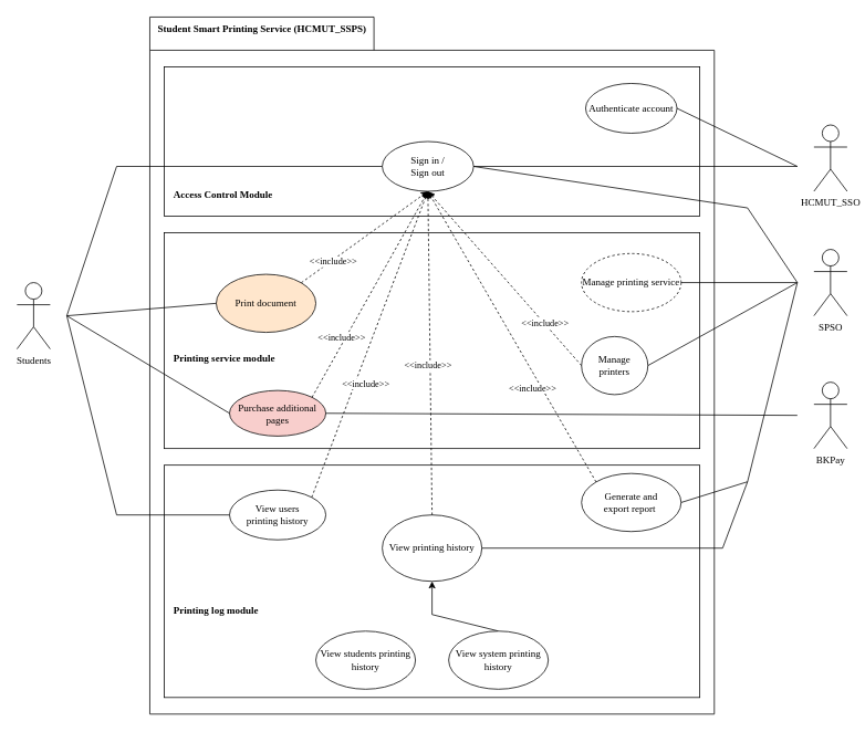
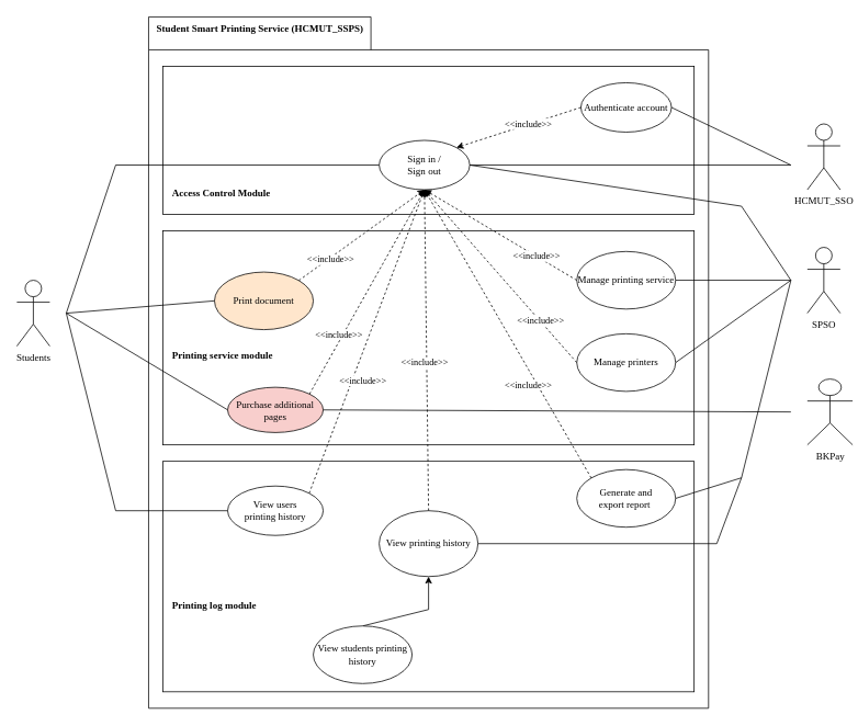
  <mxCell id="0" />
  <mxCell id="1" parent="0" />
  <mxCell id="2" value="]" style="shape=folder;fontStyle=1;spacingTop=10;tabWidth=270;tabHeight=40;tabPosition=left;html=1;whiteSpace=wrap;" vertex="1" parent="1"><mxGeometry x="180" y="20" width="680" height="840" as="geometry" /></mxCell>
  <mxCell id="3" value="&lt;div&gt;&lt;b style=&quot;font-family: &amp;quot;Times New Roman&amp;quot;; background-color: initial;&quot;&gt;&amp;nbsp; &amp;nbsp;&lt;/b&gt;&lt;/div&gt;&lt;div&gt;&lt;b style=&quot;font-family: &amp;quot;Times New Roman&amp;quot;; background-color: initial;&quot;&gt;&lt;br&gt;&lt;/b&gt;&lt;/div&gt;&lt;div&gt;&lt;b style=&quot;font-family: &amp;quot;Times New Roman&amp;quot;; background-color: initial;&quot;&gt;&lt;br&gt;&lt;/b&gt;&lt;/div&gt;&lt;div&gt;&lt;b style=&quot;font-family: &amp;quot;Times New Roman&amp;quot;; background-color: initial;&quot;&gt;&lt;br&gt;&lt;/b&gt;&lt;/div&gt;&lt;div&gt;&lt;b style=&quot;font-family: &amp;quot;Times New Roman&amp;quot;; background-color: initial;&quot;&gt;&lt;br&gt;&lt;/b&gt;&lt;/div&gt;&lt;div&gt;&lt;b style=&quot;font-family: &amp;quot;Times New Roman&amp;quot;; background-color: initial;&quot;&gt;&amp;nbsp; &amp;nbsp;Printing log module&lt;/b&gt;&lt;br&gt;&lt;/div&gt;" style="rounded=0;whiteSpace=wrap;html=1;align=left;" vertex="1" parent="1"><mxGeometry x="197.5" y="560" width="645" height="280" as="geometry" /></mxCell>
  <mxCell id="4" value="&lt;div&gt;&lt;b style=&quot;font-family: &amp;quot;Times New Roman&amp;quot;; background-color: initial;&quot;&gt;&amp;nbsp;&lt;/b&gt;&lt;/div&gt;&lt;div&gt;&lt;b style=&quot;font-family: &amp;quot;Times New Roman&amp;quot;; background-color: initial;&quot;&gt;&amp;nbsp; &amp;nbsp;&lt;br&gt;&lt;br&gt;&amp;nbsp; &amp;nbsp;Printing service module&lt;/b&gt;&lt;br&gt;&lt;/div&gt;" style="rounded=0;whiteSpace=wrap;html=1;align=left;" vertex="1" parent="1"><mxGeometry x="197.5" y="280" width="645" height="260" as="geometry" /></mxCell>
  <mxCell id="5" value="&lt;div&gt;&lt;b style=&quot;font-family: &amp;quot;Times New Roman&amp;quot;; background-color: initial;&quot;&gt;&lt;br&gt;&lt;/b&gt;&lt;/div&gt;&lt;div&gt;&lt;b style=&quot;font-family: &amp;quot;Times New Roman&amp;quot;; background-color: initial;&quot;&gt;&lt;br&gt;&lt;/b&gt;&lt;/div&gt;&lt;div&gt;&lt;b style=&quot;font-family: &amp;quot;Times New Roman&amp;quot;; background-color: initial;&quot;&gt;&lt;br&gt;&lt;/b&gt;&lt;/div&gt;&lt;div&gt;&lt;b style=&quot;font-family: &amp;quot;Times New Roman&amp;quot;; background-color: initial;&quot;&gt;&lt;br&gt;&lt;/b&gt;&lt;/div&gt;&lt;div&gt;&lt;b style=&quot;font-family: &amp;quot;Times New Roman&amp;quot;; background-color: initial;&quot;&gt;&lt;br&gt;&lt;/b&gt;&lt;/div&gt;&lt;div&gt;&lt;b style=&quot;font-family: &amp;quot;Times New Roman&amp;quot;; background-color: initial;&quot;&gt;&lt;br&gt;&lt;/b&gt;&lt;/div&gt;&lt;div&gt;&lt;b style=&quot;font-family: &amp;quot;Times New Roman&amp;quot;; background-color: initial;&quot;&gt;&lt;br&gt;&lt;/b&gt;&lt;/div&gt;&lt;div&gt;&lt;b style=&quot;font-family: &amp;quot;Times New Roman&amp;quot;; background-color: initial;&quot;&gt;&amp;nbsp; &amp;nbsp;&lt;/b&gt;&lt;/div&gt;&lt;div&gt;&lt;b style=&quot;font-family: &amp;quot;Times New Roman&amp;quot;; background-color: initial;&quot;&gt;&lt;br&gt;&lt;/b&gt;&lt;/div&gt;&lt;div&gt;&lt;b style=&quot;font-family: &amp;quot;Times New Roman&amp;quot;; background-color: initial;&quot;&gt;&amp;nbsp; &amp;nbsp;Access Control Module&lt;/b&gt;&lt;br&gt;&lt;/div&gt;" style="rounded=0;whiteSpace=wrap;html=1;align=left;" vertex="1" parent="1"><mxGeometry x="197.5" y="80" width="645" height="180" as="geometry" /></mxCell>
  <mxCell id="6" value="&lt;font face=&quot;Times New Roman&quot;&gt;Students&lt;/font&gt;" style="shape=umlActor;verticalLabelPosition=bottom;verticalAlign=top;html=1;outlineConnect=0;" vertex="1" parent="1"><mxGeometry x="20" y="340" width="40" height="80" as="geometry" /></mxCell>
  <mxCell id="7" value="&lt;font face=&quot;Times New Roman&quot;&gt;SPSO&lt;/font&gt;" style="shape=umlActor;verticalLabelPosition=bottom;verticalAlign=top;html=1;outlineConnect=0;" vertex="1" parent="1"><mxGeometry x="980" y="300" width="40" height="80" as="geometry" /></mxCell>
  <mxCell id="8" value="&lt;font face=&quot;Times New Roman&quot;&gt;Sign in / &lt;br&gt;Sign out&lt;/font&gt;" style="ellipse;whiteSpace=wrap;html=1;" vertex="1" parent="1"><mxGeometry x="460" y="170" width="110" height="60" as="geometry" /></mxCell>
- <mxCell id="9" value="&lt;font face=&quot;Times New Roman&quot;&gt;BKPay&lt;/font&gt;" style="shape=umlActor;verticalLabelPosition=bottom;verticalAlign=top;html=1;outlineConnect=0;" vertex="1" parent="1"><mxGeometry x="980" y="460" width="40" height="80" as="geometry" /></mxCell>
+ <mxCell id="9" value="&lt;font face=&quot;Times New Roman&quot;&gt;BKPay&lt;/font&gt;" style="shape=umlActor;verticalLabelPosition=bottom;verticalAlign=top;html=1;outlineConnect=0;" vertex="1" parent="1"><mxGeometry x="980" y="460" width="55" height="80" as="geometry" /></mxCell>
  <mxCell id="10" value="&lt;font face=&quot;Times New Roman&quot;&gt;HCMUT_SSO&lt;/font&gt;" style="shape=umlActor;verticalLabelPosition=bottom;verticalAlign=top;html=1;outlineConnect=0;" vertex="1" parent="1"><mxGeometry x="980" y="150" width="40" height="80" as="geometry" /></mxCell>
  <mxCell id="11" value="&lt;font face=&quot;Times New Roman&quot;&gt;&lt;b&gt;Student Smart Printing Service (HCMUT_SSPS)&lt;/b&gt;&lt;/font&gt;" style="text;html=1;align=center;verticalAlign=middle;resizable=0;points=[];autosize=1;strokeColor=none;fillColor=none;" vertex="1" parent="1"><mxGeometry x="180" y="20" width="270" height="30" as="geometry" /></mxCell>
- <mxCell id="13" value="" style="endArrow=classic;html=1;rounded=0;entryX=0.5;entryY=1;entryDx=0;entryDy=0;exitX=0.5;exitY=0;exitDx=0;exitDy=0;" edge="1" parent="1" source="23" target="22"><mxGeometry width="50" height="50" relative="1" as="geometry"><mxPoint x="595" y="772.5" as="sourcePoint" /><mxPoint x="520" y="685" as="targetPoint" /><Array as="points"><mxPoint x="520" y="740" /></Array></mxGeometry></mxCell>
+ <mxCell id="12" value="" style="endArrow=classic;html=1;rounded=0;entryX=0.5;entryY=1;entryDx=0;entryDy=0;exitX=0.5;exitY=0;exitDx=0;exitDy=0;" edge="1" parent="1" source="24" target="22"><mxGeometry width="50" height="50" relative="1" as="geometry"><mxPoint x="439" y="772.5" as="sourcePoint" /><mxPoint x="520" y="685" as="targetPoint" /><Array as="points"><mxPoint x="520" y="740" /></Array></mxGeometry></mxCell>
  <mxCell id="14" value="" style="endArrow=none;html=1;rounded=0;exitX=1;exitY=0.5;exitDx=0;exitDy=0;" edge="1" parent="1" source="8"><mxGeometry width="50" height="50" relative="1" as="geometry"><mxPoint x="610" y="360" as="sourcePoint" /><mxPoint x="960" y="200" as="targetPoint" /></mxGeometry></mxCell>
  <mxCell id="15" value="" style="endArrow=none;html=1;rounded=0;exitX=1;exitY=0.5;exitDx=0;exitDy=0;" edge="1" parent="1" source="16"><mxGeometry width="50" height="50" relative="1" as="geometry"><mxPoint x="820" y="200" as="sourcePoint" /><mxPoint x="960" y="200" as="targetPoint" /></mxGeometry></mxCell>
  <mxCell id="16" value="&lt;span style=&quot;font-family: &amp;quot;Times New Roman&amp;quot;;&quot;&gt;Authenticate account&lt;/span&gt;" style="ellipse;whiteSpace=wrap;html=1;" vertex="1" parent="1"><mxGeometry x="705" y="100" width="110" height="60" as="geometry" /></mxCell>
- <mxCell id="17" value="&lt;span style=&quot;font-family: &amp;quot;Times New Roman&amp;quot;;&quot;&gt;Manage printing service&lt;/span&gt;" style="ellipse;whiteSpace=wrap;html=1;dashed=1;" vertex="1" parent="1"><mxGeometry x="700" y="305" width="120" height="70" as="geometry" /></mxCell>
+ <mxCell id="17" value="&lt;span style=&quot;font-family: &amp;quot;Times New Roman&amp;quot;;&quot;&gt;Manage printing service&lt;/span&gt;" style="ellipse;whiteSpace=wrap;html=1;" vertex="1" parent="1"><mxGeometry x="700" y="305" width="120" height="70" as="geometry" /></mxCell>
  <mxCell id="18" value="&lt;span style=&quot;font-family: &amp;quot;Times New Roman&amp;quot;;&quot;&gt;Print document&lt;/span&gt;" style="ellipse;whiteSpace=wrap;html=1;fillColor=#ffe6cc;" vertex="1" parent="1"><mxGeometry x="260" y="330" width="120" height="70" as="geometry" /></mxCell>
- <mxCell id="19" value="&lt;span style=&quot;font-family: &amp;quot;Times New Roman&amp;quot;;&quot;&gt;Manage printers&lt;/span&gt;" style="ellipse;whiteSpace=wrap;html=1;" vertex="1" parent="1"><mxGeometry x="700" y="405" width="80" height="70" as="geometry" /></mxCell>
+ <mxCell id="19" value="&lt;span style=&quot;font-family: &amp;quot;Times New Roman&amp;quot;;&quot;&gt;Manage printers&lt;/span&gt;" style="ellipse;whiteSpace=wrap;html=1;" vertex="1" parent="1"><mxGeometry x="700" y="405" width="120" height="70" as="geometry" /></mxCell>
  <mxCell id="20" value="&lt;span style=&quot;font-family: &amp;quot;Times New Roman&amp;quot;;&quot;&gt;Purchase additional pages&lt;/span&gt;" style="ellipse;whiteSpace=wrap;html=1;fillColor=#f8cecc;" vertex="1" parent="1"><mxGeometry x="276" y="470" width="116" height="55" as="geometry" /></mxCell>
  <mxCell id="21" style="edgeStyle=orthogonalEdgeStyle;rounded=0;orthogonalLoop=1;jettySize=auto;html=1;exitX=0.5;exitY=1;exitDx=0;exitDy=0;exitPerimeter=0;" edge="1" parent="1" source="2" target="2"><mxGeometry relative="1" as="geometry" /></mxCell>
  <mxCell id="22" value="&lt;span style=&quot;font-family: &amp;quot;Times New Roman&amp;quot;;&quot;&gt;View printing history&lt;/span&gt;" style="ellipse;whiteSpace=wrap;html=1;" vertex="1" parent="1"><mxGeometry x="460" y="620" width="120" height="80" as="geometry" /></mxCell>
- <mxCell id="23" value="&lt;span style=&quot;font-family: &amp;quot;Times New Roman&amp;quot;;&quot;&gt;View system printing history&lt;/span&gt;" style="ellipse;whiteSpace=wrap;html=1;" vertex="1" parent="1"><mxGeometry x="540" y="760" width="120" height="70" as="geometry" /></mxCell>
  <mxCell id="24" value="&lt;span style=&quot;font-family: &amp;quot;Times New Roman&amp;quot;;&quot;&gt;View students printing history&lt;/span&gt;" style="ellipse;whiteSpace=wrap;html=1;" vertex="1" parent="1"><mxGeometry x="380" y="760" width="120" height="70" as="geometry" /></mxCell>
  <mxCell id="25" value="&lt;span style=&quot;font-family: &amp;quot;Times New Roman&amp;quot;;&quot;&gt;View users&lt;/span&gt;&lt;br style=&quot;font-family: &amp;quot;Times New Roman&amp;quot;;&quot;&gt;&lt;span style=&quot;font-family: &amp;quot;Times New Roman&amp;quot;;&quot;&gt;printing history&lt;/span&gt;" style="ellipse;whiteSpace=wrap;html=1;" vertex="1" parent="1"><mxGeometry x="276" y="590" width="116" height="60" as="geometry" /></mxCell>
  <mxCell id="26" value="&lt;span style=&quot;font-family: &amp;quot;Times New Roman&amp;quot;;&quot;&gt;Generate and&lt;/span&gt;&lt;br style=&quot;font-family: &amp;quot;Times New Roman&amp;quot;;&quot;&gt;&lt;span style=&quot;font-family: &amp;quot;Times New Roman&amp;quot;;&quot;&gt;export report&amp;nbsp;&lt;/span&gt;" style="ellipse;whiteSpace=wrap;html=1;" vertex="1" parent="1"><mxGeometry x="700" y="570" width="120" height="70" as="geometry" /></mxCell>
  <mxCell id="27" value="" style="endArrow=none;html=1;rounded=0;" edge="1" parent="1"><mxGeometry width="50" height="50" relative="1" as="geometry"><mxPoint x="80" y="380" as="sourcePoint" /><mxPoint x="140" y="200" as="targetPoint" /></mxGeometry></mxCell>
  <mxCell id="28" value="" style="endArrow=none;html=1;rounded=0;entryX=0;entryY=0.5;entryDx=0;entryDy=0;" edge="1" parent="1" target="8"><mxGeometry width="50" height="50" relative="1" as="geometry"><mxPoint x="140" y="200" as="sourcePoint" /><mxPoint x="-30" y="180" as="targetPoint" /></mxGeometry></mxCell>
  <mxCell id="29" value="" style="endArrow=none;html=1;rounded=0;entryX=0;entryY=0.5;entryDx=0;entryDy=0;" edge="1" parent="1" target="18"><mxGeometry width="50" height="50" relative="1" as="geometry"><mxPoint x="80" y="380" as="sourcePoint" /><mxPoint x="-10" y="260" as="targetPoint" /></mxGeometry></mxCell>
  <mxCell id="30" value="" style="endArrow=none;html=1;rounded=0;exitX=0;exitY=0.5;exitDx=0;exitDy=0;" edge="1" parent="1" source="20"><mxGeometry width="50" height="50" relative="1" as="geometry"><mxPoint y="480" as="sourcePoint" x="-140" /><mxPoint x="80" y="380" as="targetPoint" /></mxGeometry></mxCell>
  <mxCell id="31" value="" style="endArrow=none;html=1;rounded=0;" edge="1" parent="1"><mxGeometry width="50" height="50" relative="1" as="geometry"><mxPoint x="140" y="620" as="sourcePoint" /><mxPoint x="80" y="380" as="targetPoint" /></mxGeometry></mxCell>
  <mxCell id="32" value="" style="endArrow=none;html=1;rounded=0;entryX=0;entryY=0.5;entryDx=0;entryDy=0;" edge="1" parent="1" target="25"><mxGeometry width="50" height="50" relative="1" as="geometry"><mxPoint x="140" y="620" as="sourcePoint" /><mxPoint x="-50" y="590" as="targetPoint" /></mxGeometry></mxCell>
  <mxCell id="33" value="" style="endArrow=none;html=1;rounded=0;exitX=1;exitY=0.5;exitDx=0;exitDy=0;" edge="1" parent="1" source="8"><mxGeometry width="50" height="50" relative="1" as="geometry"><mxPoint x="880" y="140" as="sourcePoint" /><mxPoint x="900" y="250" as="targetPoint" /></mxGeometry></mxCell>
  <mxCell id="34" value="" style="endArrow=none;html=1;rounded=0;" edge="1" parent="1"><mxGeometry width="50" height="50" relative="1" as="geometry"><mxPoint x="960" y="340" as="sourcePoint" /><mxPoint x="900" y="250" as="targetPoint" /></mxGeometry></mxCell>
  <mxCell id="35" value="" style="endArrow=none;html=1;rounded=0;exitX=1;exitY=0.5;exitDx=0;exitDy=0;" edge="1" parent="1" source="17"><mxGeometry width="50" height="50" relative="1" as="geometry"><mxPoint x="890" y="390" as="sourcePoint" /><mxPoint x="960" y="340" as="targetPoint" /></mxGeometry></mxCell>
  <mxCell id="36" value="" style="endArrow=none;html=1;rounded=0;exitX=1;exitY=0.5;exitDx=0;exitDy=0;" edge="1" parent="1" source="19"><mxGeometry width="50" height="50" relative="1" as="geometry"><mxPoint x="890" y="390" as="sourcePoint" /><mxPoint x="960" y="340" as="targetPoint" /></mxGeometry></mxCell>
  <mxCell id="37" value="" style="endArrow=none;html=1;rounded=0;exitX=1;exitY=0.5;exitDx=0;exitDy=0;" edge="1" parent="1" source="20"><mxGeometry width="50" height="50" relative="1" as="geometry"><mxPoint x="890" y="550" as="sourcePoint" /><mxPoint x="960" y="500" as="targetPoint" /></mxGeometry></mxCell>
  <mxCell id="38" value="" style="endArrow=none;html=1;rounded=0;exitX=1;exitY=0.5;exitDx=0;exitDy=0;" edge="1" parent="1" source="26"><mxGeometry width="50" height="50" relative="1" as="geometry"><mxPoint x="910" y="650" as="sourcePoint" /><mxPoint x="900" y="580" as="targetPoint" /></mxGeometry></mxCell>
  <mxCell id="39" value="" style="endArrow=none;html=1;rounded=0;" edge="1" parent="1"><mxGeometry width="50" height="50" relative="1" as="geometry"><mxPoint x="900" y="580" as="sourcePoint" /><mxPoint x="960" y="340" as="targetPoint" /></mxGeometry></mxCell>
  <mxCell id="40" value="" style="endArrow=none;html=1;rounded=0;exitX=1;exitY=0.5;exitDx=0;exitDy=0;" edge="1" parent="1" source="22"><mxGeometry width="50" height="50" relative="1" as="geometry"><mxPoint x="890" y="690" as="sourcePoint" /><mxPoint x="870" y="660" as="targetPoint" /></mxGeometry></mxCell>
  <mxCell id="41" value="" style="endArrow=none;html=1;rounded=0;" edge="1" parent="1"><mxGeometry width="50" height="50" relative="1" as="geometry"><mxPoint x="870" y="660" as="sourcePoint" /><mxPoint x="900" y="580" as="targetPoint" /></mxGeometry></mxCell>
  <mxCell id="42" value="" style="html=1;labelBackgroundColor=#ffffff;startArrow=none;startFill=0;startSize=6;endArrow=classic;endFill=1;endSize=6;jettySize=auto;orthogonalLoop=1;strokeWidth=1;dashed=1;fontSize=14;rounded=0;entryX=0.5;entryY=1;entryDx=0;entryDy=0;exitX=1;exitY=0;exitDx=0;exitDy=0;" edge="1" parent="1" source="18" target="8"><mxGeometry width="60" height="60" relative="1" as="geometry"><mxPoint x="410" y="420" as="sourcePoint" /><mxPoint x="470" y="360" as="targetPoint" /></mxGeometry></mxCell>
  <mxCell id="43" value="&lt;font face=&quot;Times New Roman&quot;&gt;&amp;lt;&amp;lt;include&amp;gt;&amp;gt;&lt;/font&gt;" style="edgeLabel;html=1;align=center;verticalAlign=middle;resizable=0;points=[];" connectable="0" vertex="1" parent="42"><mxGeometry x="-0.516" y="-1" relative="1" as="geometry"><mxPoint as="offset" /></mxGeometry></mxCell>
  <mxCell id="44" value="" style="html=1;labelBackgroundColor=#ffffff;startArrow=none;startFill=0;startSize=6;endArrow=classic;endFill=1;endSize=6;jettySize=auto;orthogonalLoop=1;strokeWidth=1;dashed=1;fontSize=14;rounded=0;entryX=0.5;entryY=1;entryDx=0;entryDy=0;exitX=0;exitY=0.5;exitDx=0;exitDy=0;" edge="1" parent="1" source="19" target="8"><mxGeometry width="60" height="60" relative="1" as="geometry"><mxPoint x="500" y="475" as="sourcePoint" /><mxPoint x="653" y="365" as="targetPoint" /></mxGeometry></mxCell>
  <mxCell id="45" value="&lt;font face=&quot;Times New Roman&quot;&gt;&amp;lt;&amp;lt;include&amp;gt;&amp;gt;&lt;/font&gt;" style="edgeLabel;html=1;align=center;verticalAlign=middle;resizable=0;points=[];" connectable="0" vertex="1" parent="44"><mxGeometry x="-0.516" y="-1" relative="1" as="geometry"><mxPoint as="offset" /></mxGeometry></mxCell>
  <mxCell id="46" value="" style="html=1;labelBackgroundColor=#ffffff;startArrow=none;startFill=0;startSize=6;endArrow=classic;endFill=1;endSize=6;jettySize=auto;orthogonalLoop=1;strokeWidth=1;dashed=1;fontSize=14;rounded=0;entryX=0.5;entryY=1;entryDx=0;entryDy=0;exitX=1;exitY=0;exitDx=0;exitDy=0;" edge="1" parent="1" source="20" target="8"><mxGeometry width="60" height="60" relative="1" as="geometry"><mxPoint x="400" y="435" as="sourcePoint" /><mxPoint x="553" y="325" as="targetPoint" /></mxGeometry></mxCell>
  <mxCell id="47" value="&lt;font face=&quot;Times New Roman&quot;&gt;&amp;lt;&amp;lt;include&amp;gt;&amp;gt;&lt;/font&gt;" style="edgeLabel;html=1;align=center;verticalAlign=middle;resizable=0;points=[];" connectable="0" vertex="1" parent="46"><mxGeometry x="-0.516" y="-1" relative="1" as="geometry"><mxPoint y="-13" as="offset" /></mxGeometry></mxCell>
+ <mxCell id="48" value="" style="html=1;labelBackgroundColor=#ffffff;startArrow=none;startFill=0;startSize=6;endArrow=classic;endFill=1;endSize=6;jettySize=auto;orthogonalLoop=1;strokeWidth=1;dashed=1;fontSize=14;rounded=0;entryX=0.5;entryY=1;entryDx=0;entryDy=0;exitX=0;exitY=0.5;exitDx=0;exitDy=0;" edge="1" parent="1" source="17" target="8"><mxGeometry width="60" height="60" relative="1" as="geometry"><mxPoint x="382" y="360" as="sourcePoint" /><mxPoint x="535" y="250" as="targetPoint" /></mxGeometry></mxCell>
+ <mxCell id="49" value="&lt;font face=&quot;Times New Roman&quot;&gt;&amp;lt;&amp;lt;include&amp;gt;&amp;gt;&lt;/font&gt;" style="edgeLabel;html=1;align=center;verticalAlign=middle;resizable=0;points=[];" connectable="0" vertex="1" parent="48"><mxGeometry x="-0.516" y="-1" relative="1" as="geometry"><mxPoint x="-5" y="-2" as="offset" /></mxGeometry></mxCell>
  <mxCell id="50" value="" style="html=1;labelBackgroundColor=#ffffff;startArrow=none;startFill=0;startSize=6;endArrow=classic;endFill=1;endSize=6;jettySize=auto;orthogonalLoop=1;strokeWidth=1;dashed=1;fontSize=14;rounded=0;entryX=0.5;entryY=1;entryDx=0;entryDy=0;exitX=1;exitY=0;exitDx=0;exitDy=0;" edge="1" parent="1" source="25" target="8"><mxGeometry width="60" height="60" relative="1" as="geometry"><mxPoint x="392" y="370" as="sourcePoint" /><mxPoint x="545" y="260" as="targetPoint" /></mxGeometry></mxCell>
  <mxCell id="51" value="&lt;font face=&quot;Times New Roman&quot;&gt;&amp;lt;&amp;lt;include&amp;gt;&amp;gt;&lt;/font&gt;" style="edgeLabel;html=1;align=center;verticalAlign=middle;resizable=0;points=[];" connectable="0" vertex="1" parent="50"><mxGeometry x="-0.516" y="-1" relative="1" as="geometry"><mxPoint x="30" y="-49" as="offset" /></mxGeometry></mxCell>
  <mxCell id="52" value="" style="html=1;labelBackgroundColor=#ffffff;startArrow=none;startFill=0;startSize=6;endArrow=classic;endFill=1;endSize=6;jettySize=auto;orthogonalLoop=1;strokeWidth=1;dashed=1;fontSize=14;rounded=0;entryX=0.5;entryY=1;entryDx=0;entryDy=0;exitX=0.5;exitY=0;exitDx=0;exitDy=0;" edge="1" parent="1" source="22" target="8"><mxGeometry width="60" height="60" relative="1" as="geometry"><mxPoint x="402" y="380" as="sourcePoint" /><mxPoint x="555" y="270" as="targetPoint" /></mxGeometry></mxCell>
  <mxCell id="53" value="&lt;font face=&quot;Times New Roman&quot;&gt;&amp;lt;&amp;lt;include&amp;gt;&amp;gt;&lt;/font&gt;" style="edgeLabel;html=1;align=center;verticalAlign=middle;resizable=0;points=[];" connectable="0" vertex="1" parent="52"><mxGeometry x="-0.516" y="-1" relative="1" as="geometry"><mxPoint x="-5" y="-86" as="offset" /></mxGeometry></mxCell>
  <mxCell id="54" value="" style="html=1;labelBackgroundColor=#ffffff;startArrow=none;startFill=0;startSize=6;endArrow=classic;endFill=1;endSize=6;jettySize=auto;orthogonalLoop=1;strokeWidth=1;dashed=1;fontSize=14;rounded=0;entryX=0.5;entryY=1;entryDx=0;entryDy=0;exitX=0;exitY=0;exitDx=0;exitDy=0;" edge="1" parent="1" source="26" target="8"><mxGeometry width="60" height="60" relative="1" as="geometry"><mxPoint x="412" y="390" as="sourcePoint" /><mxPoint x="565" y="280" as="targetPoint" /></mxGeometry></mxCell>
  <mxCell id="55" value="&lt;font face=&quot;Times New Roman&quot;&gt;&amp;lt;&amp;lt;include&amp;gt;&amp;gt;&lt;/font&gt;" style="edgeLabel;html=1;align=center;verticalAlign=middle;resizable=0;points=[];" connectable="0" vertex="1" parent="54"><mxGeometry x="-0.516" y="-1" relative="1" as="geometry"><mxPoint x="-29" y="-28" as="offset" /></mxGeometry></mxCell>
+ <mxCell id="56" value="" style="html=1;labelBackgroundColor=#ffffff;startArrow=none;startFill=0;startSize=6;endArrow=classic;endFill=1;endSize=6;jettySize=auto;orthogonalLoop=1;strokeWidth=1;dashed=1;fontSize=14;rounded=0;entryX=1;entryY=0;entryDx=0;entryDy=0;exitX=0;exitY=0.5;exitDx=0;exitDy=0;" edge="1" parent="1" source="16" target="8"><mxGeometry width="60" height="60" relative="1" as="geometry"><mxPoint x="310" y="200" as="sourcePoint" /><mxPoint x="463" y="90" as="targetPoint" /></mxGeometry></mxCell>
+ <mxCell id="57" value="&lt;font face=&quot;Times New Roman&quot;&gt;&amp;lt;&amp;lt;include&amp;gt;&amp;gt;&lt;/font&gt;" style="edgeLabel;html=1;align=center;verticalAlign=middle;resizable=0;points=[];" connectable="0" vertex="1" parent="56"><mxGeometry x="-0.516" y="-1" relative="1" as="geometry"><mxPoint x="-28" y="9" as="offset" /></mxGeometry></mxCell>
